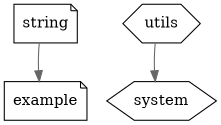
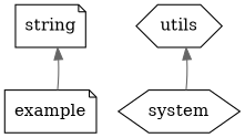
  digraph {
    node [shape=note]
    edge [color=gray40]
    string
    utils [shape=hexagon]
    system [shape=hexagon]
    example
-   utils -> system
-   string -> example
+   system -> utils
+   example -> string
  }
